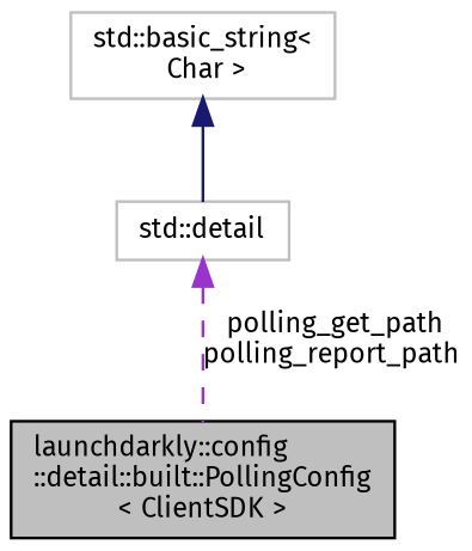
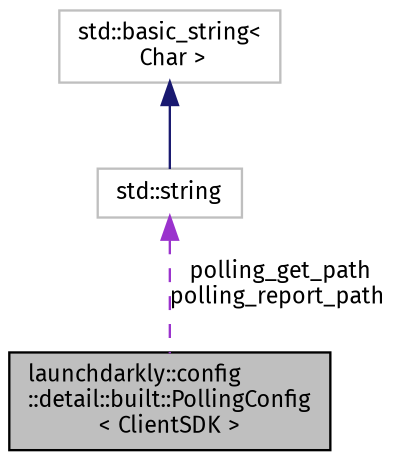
  digraph {
    fontname="Fira Sans"
    node [color=grey75 fillcolor=white fontname="Fira Sans" fontsize=10 shape=record style=filled]
    edge [dir=back fontname="Fira Sans" fontsize=10 labelfontname=Helvetica labelfontsize=10]
    n1 [color=black fillcolor=grey75 fontcolor=black height=0.2 label="launchdarkly::config\l::detail::built::PollingConfig\l\< ClientSDK \>" width=0.4]
-   n2 [height=0.2 label="std::detail" width=0.4]
+   n2 [height=0.2 label="std::string" width=0.4]
    n3 [height=0.2 label="std::basic_string\<\l Char \>" width=0.4]
    n2 -> n1 [color=darkorchid3 label=" polling_get_path\npolling_report_path" style=dashed]
    n3 -> n2 [color=midnightblue style=solid]
  }
